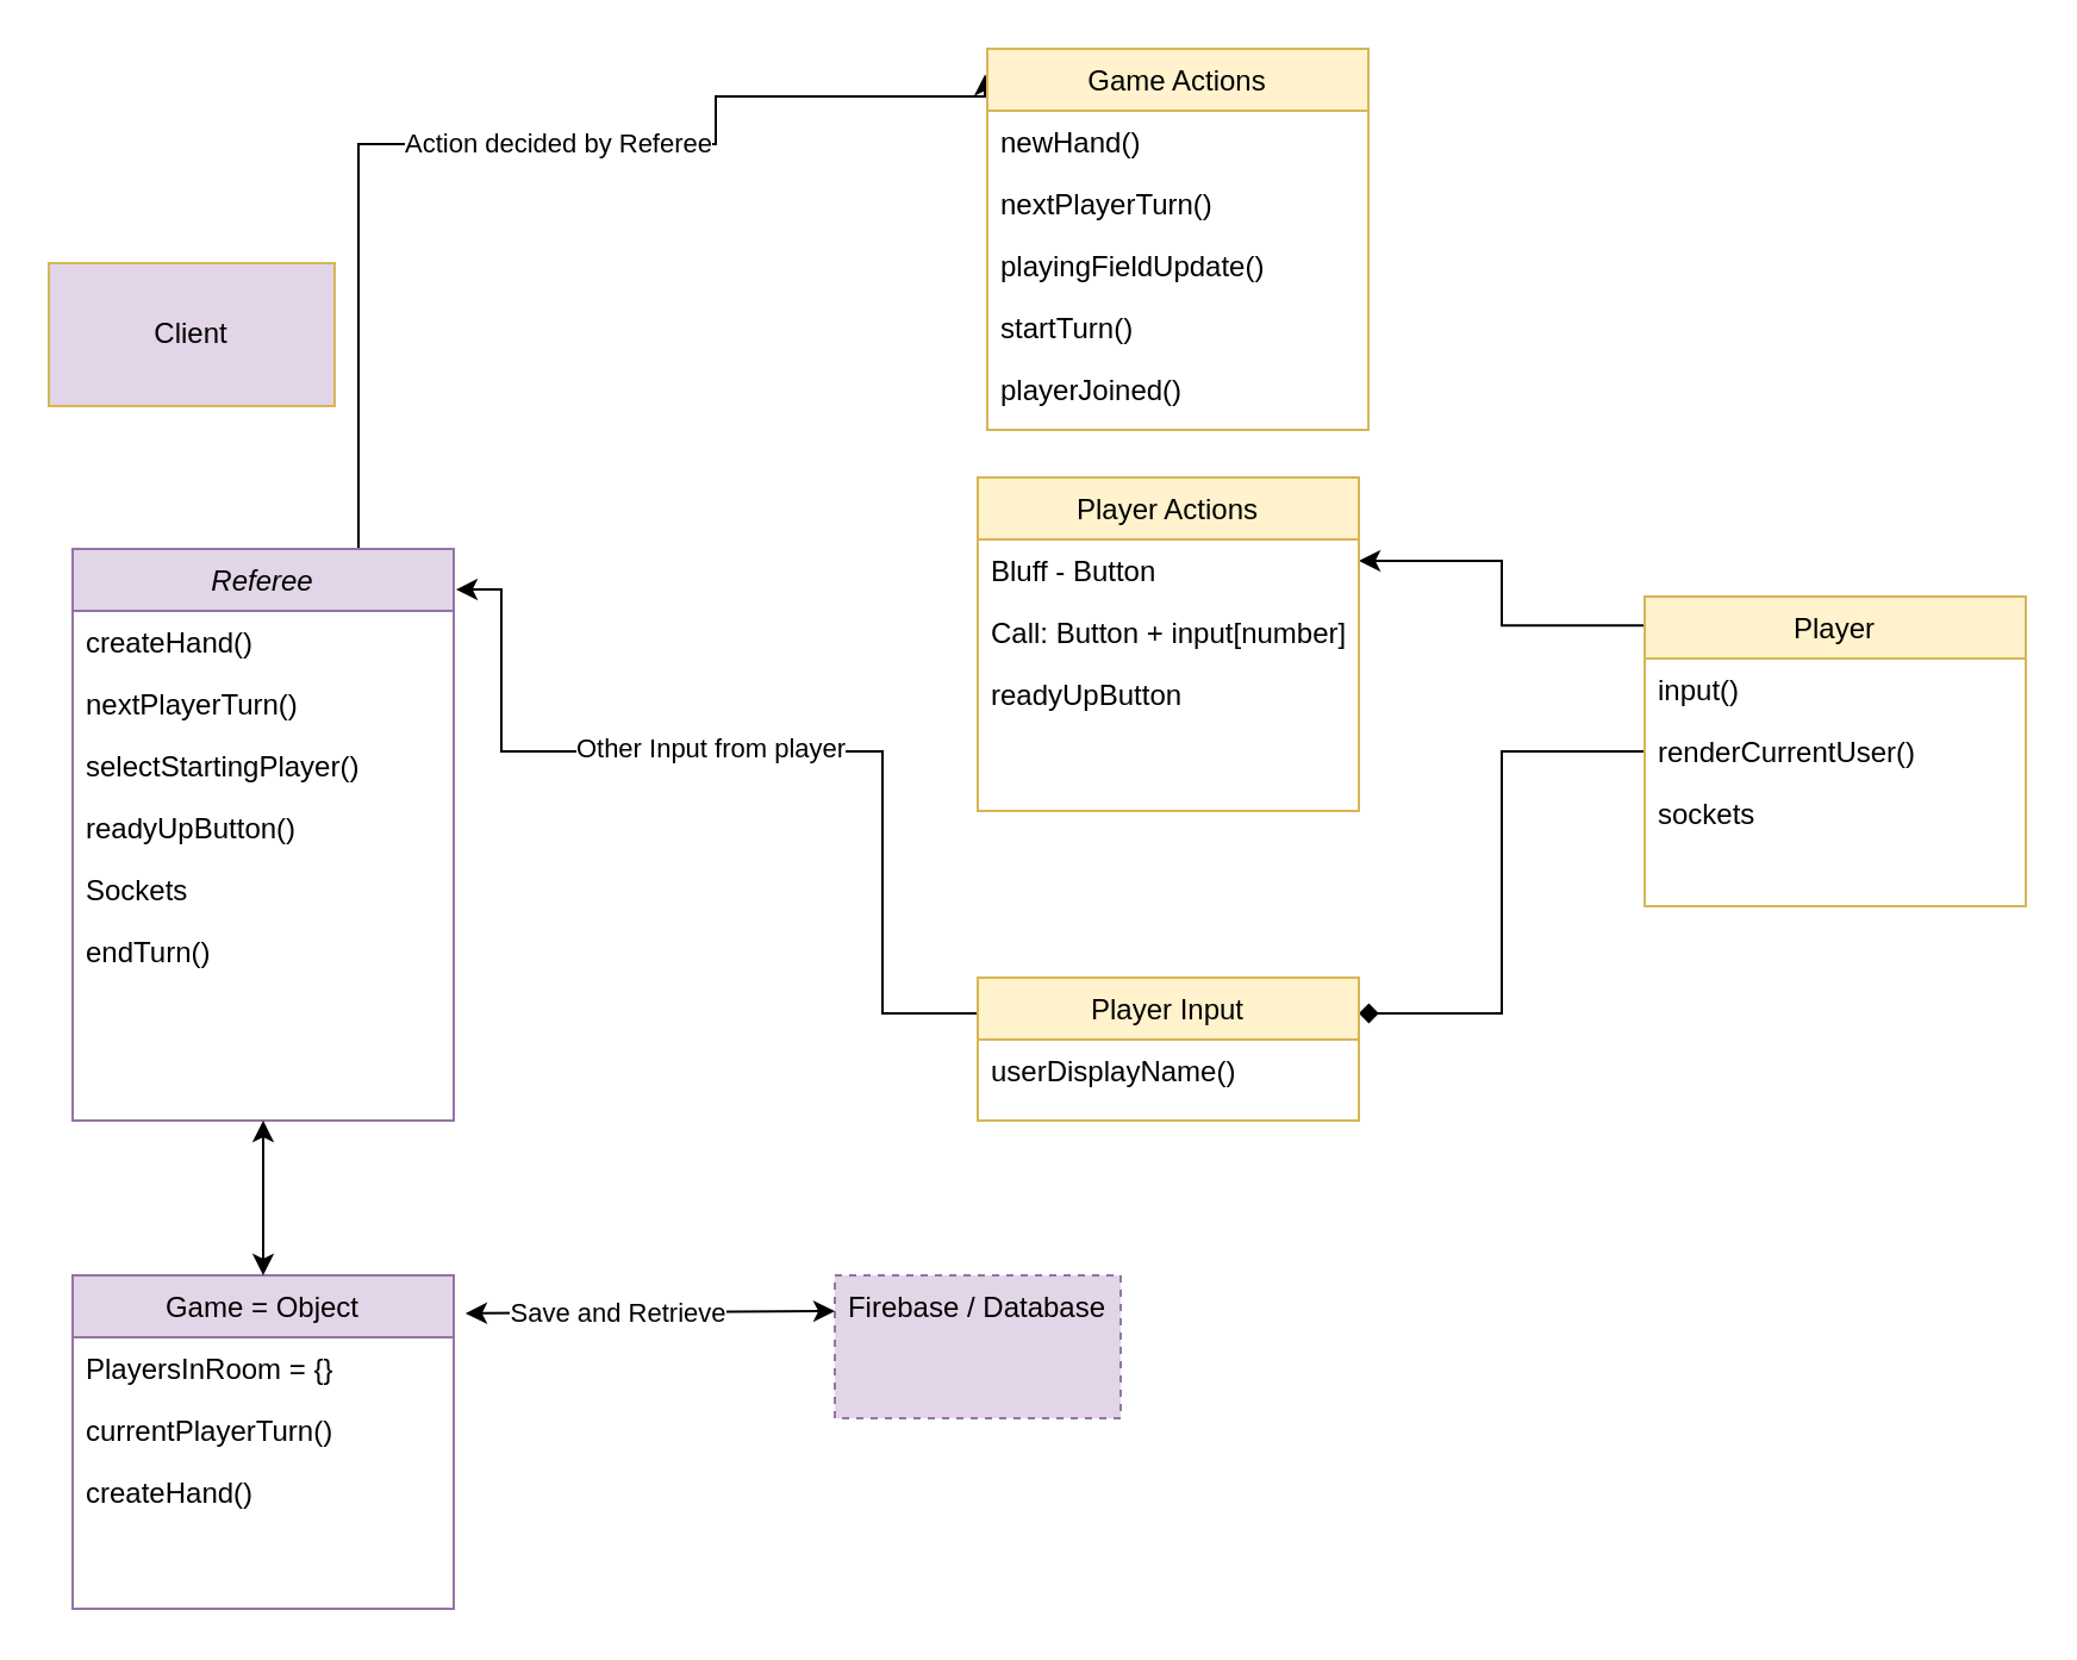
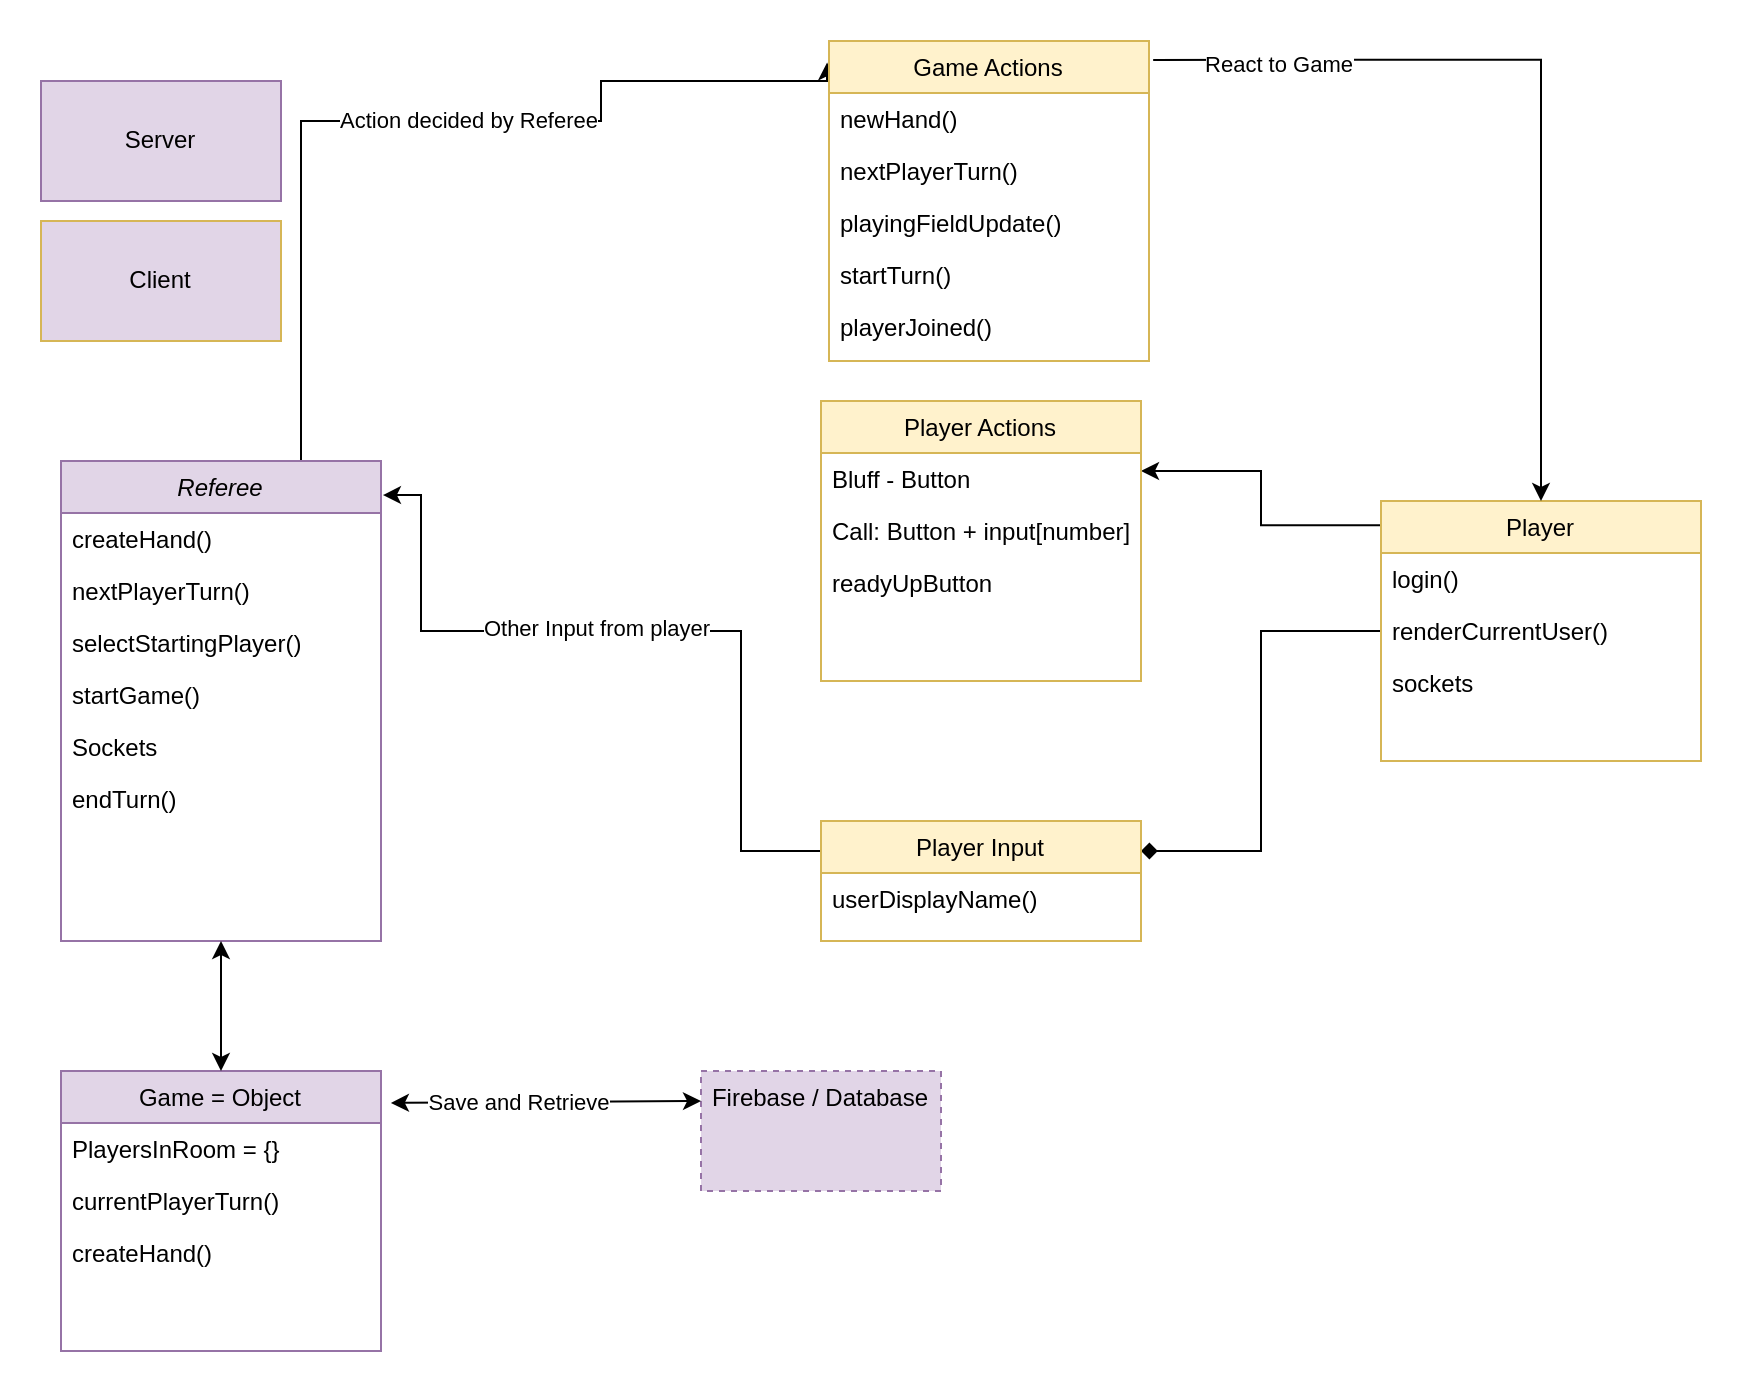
  <mxCell id="0" />
  <mxCell id="1" parent="0" />
  <mxCell id="2" style="edgeStyle=orthogonalEdgeStyle;rounded=0;orthogonalLoop=1;jettySize=auto;html=1;entryX=-0.006;entryY=0.067;entryDx=0;entryDy=0;entryPerimeter=0;exitX=0.75;exitY=0;exitDx=0;exitDy=0;" edge="1" parent="1" source="4" target="23"><mxGeometry relative="1" as="geometry"><mxPoint x="310" y="110" as="sourcePoint" /><Array as="points"><mxPoint x="150" y="60" /><mxPoint x="300" y="60" /><mxPoint x="300" y="40" /><mxPoint x="413" y="40" /></Array></mxGeometry></mxCell>
  <mxCell id="3" value="Action decided by Referee" style="edgeLabel;html=1;align=center;verticalAlign=middle;resizable=0;points=[];" vertex="1" connectable="0" parent="2"><mxGeometry x="-0.205" y="-3" relative="1" as="geometry"><mxPoint x="69" y="-4" as="offset" /></mxGeometry></mxCell>
  <mxCell id="4" value="Referee" style="swimlane;fontStyle=2;align=center;verticalAlign=top;childLayout=stackLayout;horizontal=1;startSize=26;horizontalStack=0;resizeParent=1;resizeLast=0;collapsible=1;marginBottom=0;rounded=0;shadow=0;strokeWidth=1;fillColor=#e1d5e7;strokeColor=#9673a6;" parent="1" vertex="1"><mxGeometry x="30" y="230" width="160" height="240" as="geometry"><mxRectangle x="230" y="140" width="160" height="26" as="alternateBounds" /></mxGeometry></mxCell>
  <mxCell id="5" value="createHand()" style="text;align=left;verticalAlign=top;spacingLeft=4;spacingRight=4;overflow=hidden;rotatable=0;points=[[0,0.5],[1,0.5]];portConstraint=eastwest;" parent="4" vertex="1"><mxGeometry y="26" width="160" height="26" as="geometry" /></mxCell>
  <mxCell id="6" value="nextPlayerTurn()" style="text;align=left;verticalAlign=top;spacingLeft=4;spacingRight=4;overflow=hidden;rotatable=0;points=[[0,0.5],[1,0.5]];portConstraint=eastwest;rounded=0;shadow=0;html=0;" vertex="1" parent="4"><mxGeometry y="52" width="160" height="26" as="geometry" /></mxCell>
  <mxCell id="7" value="selectStartingPlayer()" style="text;align=left;verticalAlign=top;spacingLeft=4;spacingRight=4;overflow=hidden;rotatable=0;points=[[0,0.5],[1,0.5]];portConstraint=eastwest;rounded=0;shadow=0;html=0;" parent="4" vertex="1"><mxGeometry y="78" width="160" height="26" as="geometry" /></mxCell>
- <mxCell id="8" value="readyUpButton()" style="text;align=left;verticalAlign=top;spacingLeft=4;spacingRight=4;overflow=hidden;rotatable=0;points=[[0,0.5],[1,0.5]];portConstraint=eastwest;rounded=0;shadow=0;html=0;" vertex="1" parent="4"><mxGeometry y="104" width="160" height="26" as="geometry" /></mxCell>
+ <mxCell id="8" value="startGame()" style="text;align=left;verticalAlign=top;spacingLeft=4;spacingRight=4;overflow=hidden;rotatable=0;points=[[0,0.5],[1,0.5]];portConstraint=eastwest;rounded=0;shadow=0;html=0;" vertex="1" parent="4"><mxGeometry y="104" width="160" height="26" as="geometry" /></mxCell>
  <mxCell id="9" value="Sockets" style="text;align=left;verticalAlign=top;spacingLeft=4;spacingRight=4;overflow=hidden;rotatable=0;points=[[0,0.5],[1,0.5]];portConstraint=eastwest;rounded=0;shadow=0;html=0;" vertex="1" parent="4"><mxGeometry y="130" width="160" height="26" as="geometry" /></mxCell>
  <mxCell id="10" value="endTurn()" style="text;align=left;verticalAlign=top;spacingLeft=4;spacingRight=4;overflow=hidden;rotatable=0;points=[[0,0.5],[1,0.5]];portConstraint=eastwest;rounded=0;shadow=0;html=0;" vertex="1" parent="4"><mxGeometry y="156" width="160" height="26" as="geometry" /></mxCell>
  <mxCell id="11" value="Game = Object" style="swimlane;fontStyle=0;align=center;verticalAlign=top;childLayout=stackLayout;horizontal=1;startSize=26;horizontalStack=0;resizeParent=1;resizeLast=0;collapsible=1;marginBottom=0;rounded=0;shadow=0;strokeWidth=1;fillColor=#e1d5e7;strokeColor=#9673a6;" parent="1" vertex="1"><mxGeometry x="30" y="535" width="160" height="140" as="geometry"><mxRectangle x="70" y="430" width="160" height="26" as="alternateBounds" /></mxGeometry></mxCell>
  <mxCell id="12" value="PlayersInRoom = {}" style="text;align=left;verticalAlign=top;spacingLeft=4;spacingRight=4;overflow=hidden;rotatable=0;points=[[0,0.5],[1,0.5]];portConstraint=eastwest;" parent="11" vertex="1"><mxGeometry y="26" width="160" height="26" as="geometry" /></mxCell>
  <mxCell id="13" value="currentPlayerTurn()" style="text;align=left;verticalAlign=top;spacingLeft=4;spacingRight=4;overflow=hidden;rotatable=0;points=[[0,0.5],[1,0.5]];portConstraint=eastwest;rounded=0;shadow=0;html=0;" parent="11" vertex="1"><mxGeometry y="52" width="160" height="26" as="geometry" /></mxCell>
  <mxCell id="14" value="createHand()" style="text;align=left;verticalAlign=top;spacingLeft=4;spacingRight=4;overflow=hidden;rotatable=0;points=[[0,0.5],[1,0.5]];portConstraint=eastwest;rounded=0;shadow=0;html=0;" vertex="1" parent="11"><mxGeometry y="78" width="160" height="26" as="geometry" /></mxCell>
  <mxCell id="15" style="edgeStyle=orthogonalEdgeStyle;rounded=0;orthogonalLoop=1;jettySize=auto;html=1;entryX=1;entryY=0.25;entryDx=0;entryDy=0;exitX=0;exitY=0.093;exitDx=0;exitDy=0;exitPerimeter=0;" edge="1" parent="1" source="17" target="39"><mxGeometry relative="1" as="geometry" /></mxCell>
  <mxCell id="16" style="edgeStyle=orthogonalEdgeStyle;rounded=0;orthogonalLoop=1;jettySize=auto;html=1;entryX=1;entryY=0.25;entryDx=0;entryDy=0;endArrow=diamond;" edge="1" parent="1" source="17" target="31"><mxGeometry relative="1" as="geometry" /></mxCell>
  <mxCell id="17" value="Player" style="swimlane;fontStyle=0;align=center;verticalAlign=top;childLayout=stackLayout;horizontal=1;startSize=26;horizontalStack=0;resizeParent=1;resizeLast=0;collapsible=1;marginBottom=0;rounded=0;shadow=0;strokeWidth=1;fillColor=#fff2cc;strokeColor=#d6b656;" parent="1" vertex="1"><mxGeometry x="690" y="250" width="160" height="130" as="geometry"><mxRectangle x="610" y="-50" width="160" height="26" as="alternateBounds" /></mxGeometry></mxCell>
- <mxCell id="18" value="input()" style="text;align=left;verticalAlign=top;spacingLeft=4;spacingRight=4;overflow=hidden;rotatable=0;points=[[0,0.5],[1,0.5]];portConstraint=eastwest;rounded=0;shadow=0;html=0;" parent="17" vertex="1"><mxGeometry y="26" width="160" height="26" as="geometry" /></mxCell>
+ <mxCell id="18" value="login()" style="text;align=left;verticalAlign=top;spacingLeft=4;spacingRight=4;overflow=hidden;rotatable=0;points=[[0,0.5],[1,0.5]];portConstraint=eastwest;rounded=0;shadow=0;html=0;" parent="17" vertex="1"><mxGeometry y="26" width="160" height="26" as="geometry" /></mxCell>
  <mxCell id="19" value="renderCurrentUser()" style="text;align=left;verticalAlign=top;spacingLeft=4;spacingRight=4;overflow=hidden;rotatable=0;points=[[0,0.5],[1,0.5]];portConstraint=eastwest;rounded=0;shadow=0;html=0;" parent="17" vertex="1"><mxGeometry y="52" width="160" height="26" as="geometry" /></mxCell>
  <mxCell id="20" value="sockets" style="text;align=left;verticalAlign=top;spacingLeft=4;spacingRight=4;overflow=hidden;rotatable=0;points=[[0,0.5],[1,0.5]];portConstraint=eastwest;rounded=0;shadow=0;html=0;" vertex="1" parent="17"><mxGeometry y="78" width="160" height="26" as="geometry" /></mxCell>
+ <mxCell id="21" style="edgeStyle=orthogonalEdgeStyle;rounded=0;orthogonalLoop=1;jettySize=auto;html=1;entryX=0.5;entryY=0;entryDx=0;entryDy=0;exitX=1.013;exitY=0.059;exitDx=0;exitDy=0;exitPerimeter=0;" edge="1" parent="1" source="23" target="17"><mxGeometry relative="1" as="geometry" /></mxCell>
+ <mxCell id="22" value="React to Game" style="edgeLabel;html=1;align=center;verticalAlign=middle;resizable=0;points=[];" vertex="1" connectable="0" parent="21"><mxGeometry x="-0.701" y="-2" relative="1" as="geometry"><mxPoint as="offset" /></mxGeometry></mxCell>
  <mxCell id="23" value="Game Actions" style="swimlane;fontStyle=0;align=center;verticalAlign=top;childLayout=stackLayout;horizontal=1;startSize=26;horizontalStack=0;resizeParent=1;resizeLast=0;collapsible=1;marginBottom=0;rounded=0;shadow=0;strokeWidth=1;fillColor=#fff2cc;strokeColor=#d6b656;glass=0;sketch=0;" vertex="1" parent="1"><mxGeometry x="414" y="20" width="160" height="160" as="geometry"><mxRectangle x="340" y="380" width="170" height="26" as="alternateBounds" /></mxGeometry></mxCell>
  <mxCell id="24" value="newHand()" style="text;align=left;verticalAlign=top;spacingLeft=4;spacingRight=4;overflow=hidden;rotatable=0;points=[[0,0.5],[1,0.5]];portConstraint=eastwest;" vertex="1" parent="23"><mxGeometry y="26" width="160" height="26" as="geometry" /></mxCell>
  <mxCell id="25" value="nextPlayerTurn()" style="text;align=left;verticalAlign=top;spacingLeft=4;spacingRight=4;overflow=hidden;rotatable=0;points=[[0,0.5],[1,0.5]];portConstraint=eastwest;" vertex="1" parent="23"><mxGeometry y="52" width="160" height="26" as="geometry" /></mxCell>
  <mxCell id="26" value="playingFieldUpdate()" style="text;align=left;verticalAlign=top;spacingLeft=4;spacingRight=4;overflow=hidden;rotatable=0;points=[[0,0.5],[1,0.5]];portConstraint=eastwest;" vertex="1" parent="23"><mxGeometry y="78" width="160" height="26" as="geometry" /></mxCell>
  <mxCell id="27" value="startTurn()" style="text;align=left;verticalAlign=top;spacingLeft=4;spacingRight=4;overflow=hidden;rotatable=0;points=[[0,0.5],[1,0.5]];portConstraint=eastwest;" vertex="1" parent="23"><mxGeometry y="104" width="160" height="26" as="geometry" /></mxCell>
  <mxCell id="28" value="playerJoined()" style="text;align=left;verticalAlign=top;spacingLeft=4;spacingRight=4;overflow=hidden;rotatable=0;points=[[0,0.5],[1,0.5]];portConstraint=eastwest;rounded=0;shadow=0;html=0;" vertex="1" parent="23"><mxGeometry y="130" width="160" height="26" as="geometry" /></mxCell>
  <mxCell id="29" style="edgeStyle=orthogonalEdgeStyle;rounded=0;orthogonalLoop=1;jettySize=auto;html=1;exitX=0;exitY=0.25;exitDx=0;exitDy=0;entryX=1.006;entryY=0.071;entryDx=0;entryDy=0;entryPerimeter=0;" edge="1" parent="1" source="31" target="4"><mxGeometry relative="1" as="geometry"><mxPoint x="380" y="535" as="sourcePoint" /><mxPoint x="160" y="365" as="targetPoint" /><Array as="points"><mxPoint x="370" y="425" /><mxPoint x="370" y="315" /><mxPoint x="210" y="315" /><mxPoint x="210" y="247" /></Array></mxGeometry></mxCell>
  <mxCell id="30" value="Other Input from player" style="edgeLabel;html=1;align=center;verticalAlign=middle;resizable=0;points=[];" vertex="1" connectable="0" parent="29"><mxGeometry x="0.125" y="-2" relative="1" as="geometry"><mxPoint as="offset" /></mxGeometry></mxCell>
  <mxCell id="31" value="Player Input" style="swimlane;fontStyle=0;align=center;verticalAlign=top;childLayout=stackLayout;horizontal=1;startSize=26;horizontalStack=0;resizeParent=1;resizeLast=0;collapsible=1;marginBottom=0;rounded=0;shadow=0;strokeWidth=1;fillColor=#fff2cc;strokeColor=#d6b656;" vertex="1" parent="1"><mxGeometry x="410" y="410" width="160" height="60" as="geometry"><mxRectangle x="340" y="380" width="170" height="26" as="alternateBounds" /></mxGeometry></mxCell>
  <mxCell id="32" value="userDisplayName()" style="text;align=left;verticalAlign=top;spacingLeft=4;spacingRight=4;overflow=hidden;rotatable=0;points=[[0,0.5],[1,0.5]];portConstraint=eastwest;" vertex="1" parent="31"><mxGeometry y="26" width="160" height="26" as="geometry" /></mxCell>
  <mxCell id="33" value="Firebase / Database" style="whiteSpace=wrap;html=1;rounded=0;shadow=0;fontStyle=0;verticalAlign=top;strokeWidth=1;startSize=26;fillColor=#e1d5e7;strokeColor=#9673a6;dashed=1;" vertex="1" parent="1"><mxGeometry x="350" y="535" width="120" height="60" as="geometry" /></mxCell>
  <mxCell id="34" value="" style="endArrow=classic;startArrow=classic;html=1;entryX=0.5;entryY=1;entryDx=0;entryDy=0;exitX=0.5;exitY=0;exitDx=0;exitDy=0;" edge="1" parent="1" source="11" target="4"><mxGeometry width="50" height="50" relative="1" as="geometry"><mxPoint x="470" y="300" as="sourcePoint" /><mxPoint x="520" y="250" as="targetPoint" /></mxGeometry></mxCell>
  <mxCell id="35" value="" style="endArrow=classic;startArrow=classic;html=1;exitX=0;exitY=0.25;exitDx=0;exitDy=0;entryX=1.031;entryY=0.114;entryDx=0;entryDy=0;entryPerimeter=0;" edge="1" parent="1" source="33" target="11"><mxGeometry width="50" height="50" relative="1" as="geometry"><mxPoint x="500" y="456" as="sourcePoint" /><mxPoint x="312" y="456" as="targetPoint" /></mxGeometry></mxCell>
  <mxCell id="36" value="Save and Retrieve" style="edgeLabel;html=1;align=center;verticalAlign=middle;resizable=0;points=[];" vertex="1" connectable="0" parent="35"><mxGeometry x="0.187" relative="1" as="geometry"><mxPoint as="offset" /></mxGeometry></mxCell>
  <mxCell id="37" value="Client" style="rounded=0;whiteSpace=wrap;html=1;shadow=0;glass=0;sketch=0;fillColor=#e1d5e7;strokeColor=#d6b656;" vertex="1" parent="1"><mxGeometry x="20" y="110" width="120" height="60" as="geometry" /></mxCell>
+ <mxCell id="38" value="Server" style="rounded=0;whiteSpace=wrap;html=1;shadow=0;glass=0;sketch=0;fillColor=#e1d5e7;strokeColor=#9673a6;" vertex="1" parent="1"><mxGeometry x="20" y="40" width="120" height="60" as="geometry" /></mxCell>
  <mxCell id="39" value="Player Actions" style="swimlane;fontStyle=0;align=center;verticalAlign=top;childLayout=stackLayout;horizontal=1;startSize=26;horizontalStack=0;resizeParent=1;resizeLast=0;collapsible=1;marginBottom=0;rounded=0;shadow=0;strokeWidth=1;fillColor=#fff2cc;strokeColor=#d6b656;" vertex="1" parent="1"><mxGeometry x="410" y="200" width="160" height="140" as="geometry"><mxRectangle x="340" y="380" width="170" height="26" as="alternateBounds" /></mxGeometry></mxCell>
  <mxCell id="40" value="Bluff - Button" style="text;align=left;verticalAlign=top;spacingLeft=4;spacingRight=4;overflow=hidden;rotatable=0;points=[[0,0.5],[1,0.5]];portConstraint=eastwest;" vertex="1" parent="39"><mxGeometry y="26" width="160" height="26" as="geometry" /></mxCell>
  <mxCell id="41" value="Call: Button + input[number]" style="text;align=left;verticalAlign=top;spacingLeft=4;spacingRight=4;overflow=hidden;rotatable=0;points=[[0,0.5],[1,0.5]];portConstraint=eastwest;" vertex="1" parent="39"><mxGeometry y="52" width="160" height="26" as="geometry" /></mxCell>
  <mxCell id="42" value="readyUpButton" style="text;align=left;verticalAlign=top;spacingLeft=4;spacingRight=4;overflow=hidden;rotatable=0;points=[[0,0.5],[1,0.5]];portConstraint=eastwest;" vertex="1" parent="39"><mxGeometry y="78" width="160" height="26" as="geometry" /></mxCell>
